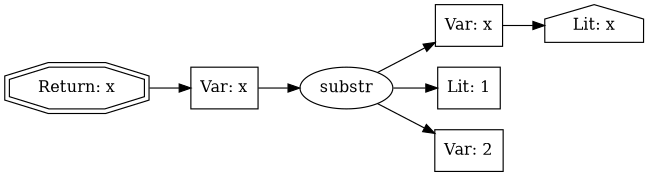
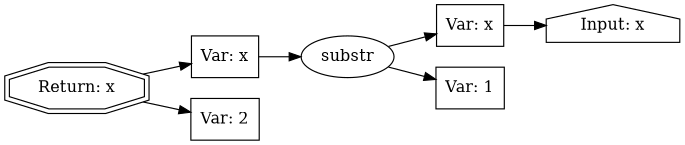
  digraph {
    rankdir=LR
    node [shape=box]
    n1 [label="Return: x" shape=doubleoctagon]
    n2 [label="Var: x"]
    n3 [label=substr shape=ellipse]
    n4 [label="Var: x"]
-   n5 [label="Lit: 1"]
+   n5 [label="Var: 1"]
    n6 [label="Var: 2"]
-   n7 [label="Lit: x" shape=house]
+   n7 [label="Input: x" shape=house]
    n1 -> n2
    n2 -> n3
    n3 -> n4
    n3 -> n5
-   n3 -> n6
+   n1 -> n6
    n4 -> n7
  }
